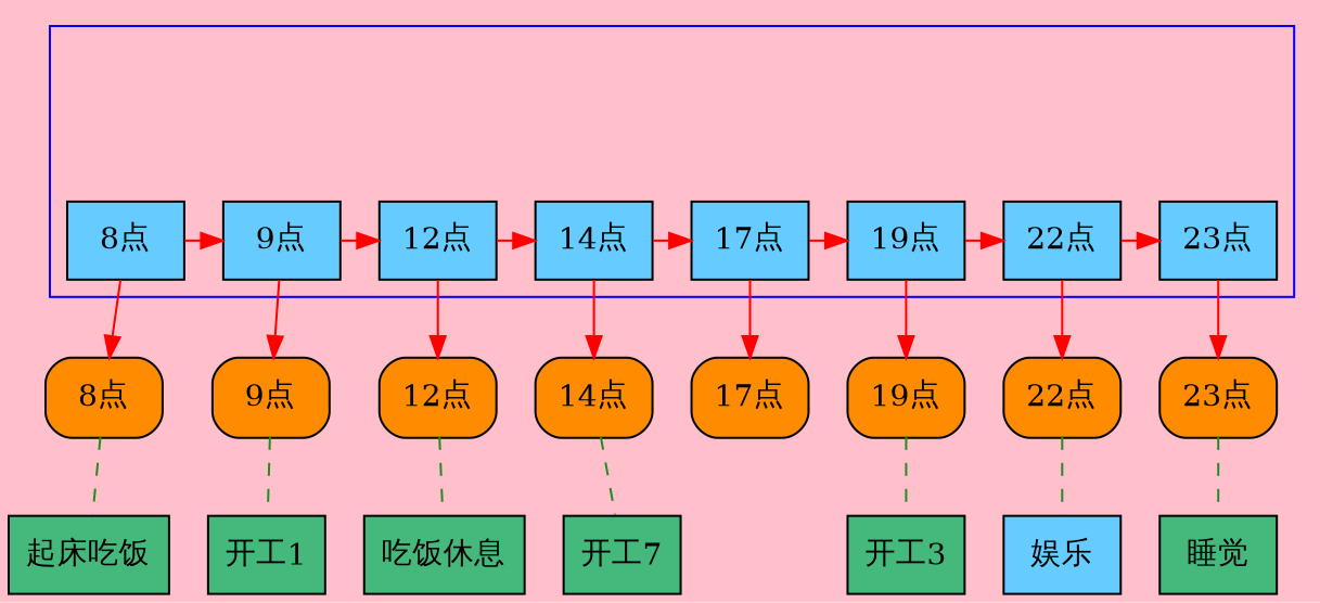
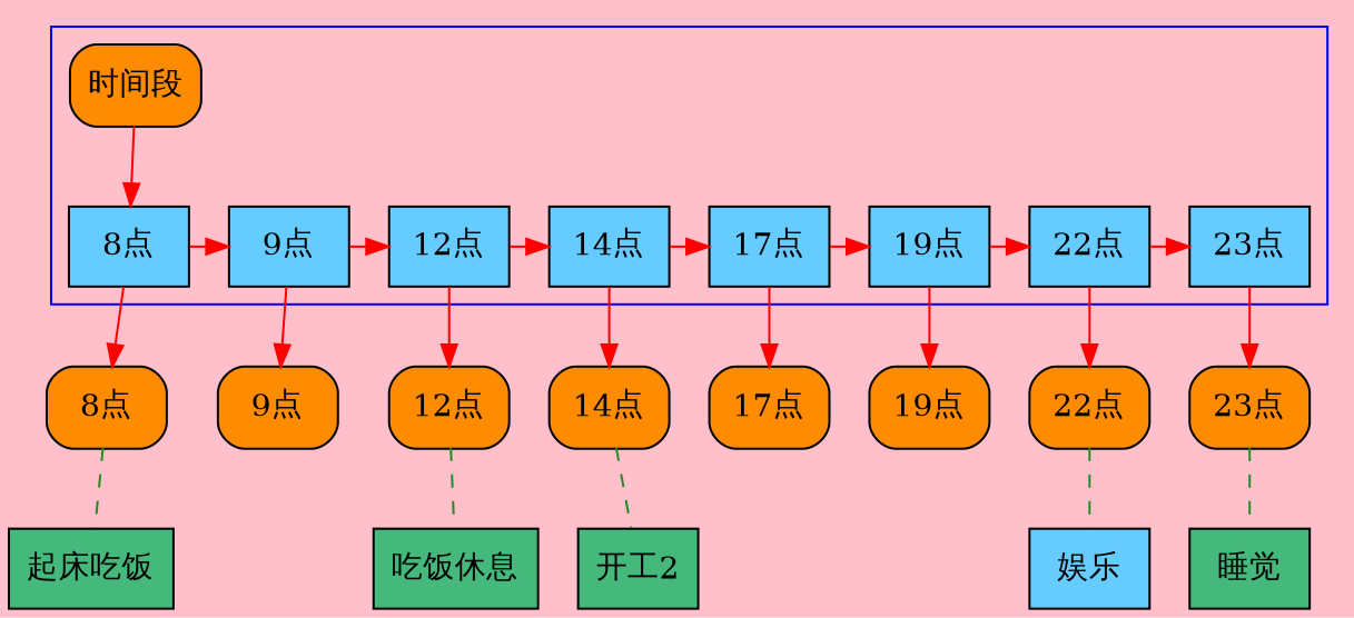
  digraph {
    bgcolor=pink
    node [fillcolor="#66CCff" shape=box style=filled]
    edge [color=red style=solid]
    n1 [label="8点"]
    n2 [label="9点"]
    n3 [label="12点"]
    n4 [label="14点"]
    n5 [label="17点"]
    n6 [label="19点"]
    n7 [label="22点"]
    n8 [label="23点"]
+   n9 [fillcolor="#FF8C00" label="时间段" shape=Mrecord]
    n10 [fillcolor="#FF8C00" label="8点" shape=Mrecord]
    n11 [fillcolor="#FF8C00" label="9点" shape=Mrecord]
    n12 [fillcolor="#FF8C00" label="12点" shape=Mrecord]
    n13 [fillcolor="#FF8C00" label="14点" shape=Mrecord]
    n14 [fillcolor="#FF8C00" label="17点" shape=Mrecord]
    n15 [fillcolor="#FF8C00" label="19点" shape=Mrecord]
    n16 [fillcolor="#FF8C00" label="22点" shape=Mrecord]
    n17 [fillcolor="#FF8C00" label="23点" shape=Mrecord]
    n18 [fillcolor="#45b97c" label="起床吃饭"]
-   n19 [fillcolor="#45b97c" label="开工1"]
    n20 [fillcolor="#45b97c" label="吃饭休息"]
-   n21 [fillcolor="#45b97c" label="开工7"]
-   n22 [fillcolor="#45b97c" label="开工3"]
+   n21 [fillcolor="#45b97c" label="开工2"]
    n23 [label="娱乐"]
    n24 [fillcolor="#45b97c" label="睡觉"]
    subgraph cluster_1 {
      color=blue
+     n9
      subgraph sub_2 {
        color=blue
        rank=same
        n1
        n2
        n3
        n4
        n5
        n6
        n7
        n8
      }
    }
    n1 -> n2
    n1 -> n10
    n2 -> n3
    n2 -> n11
    n3 -> n4
    n3 -> n12
    n4 -> n5
    n4 -> n13
    n5 -> n6
    n5 -> n14
    n6 -> n7
    n6 -> n15
    n7 -> n8
    n7 -> n16
    n8 -> n17
+   n9 -> n1
    n10 -> n18 [color=ForestGreen dir=none style=dashed]
-   n11 -> n19 [color=ForestGreen dir=none style=dashed]
    n12 -> n20 [color=ForestGreen dir=none style=dashed]
    n13 -> n21 [color=ForestGreen dir=none style=dashed]
-   n15 -> n22 [color=ForestGreen dir=none style=dashed]
    n16 -> n23 [color=ForestGreen dir=none style=dashed]
    n17 -> n24 [color=ForestGreen dir=none style=dashed]
  }
